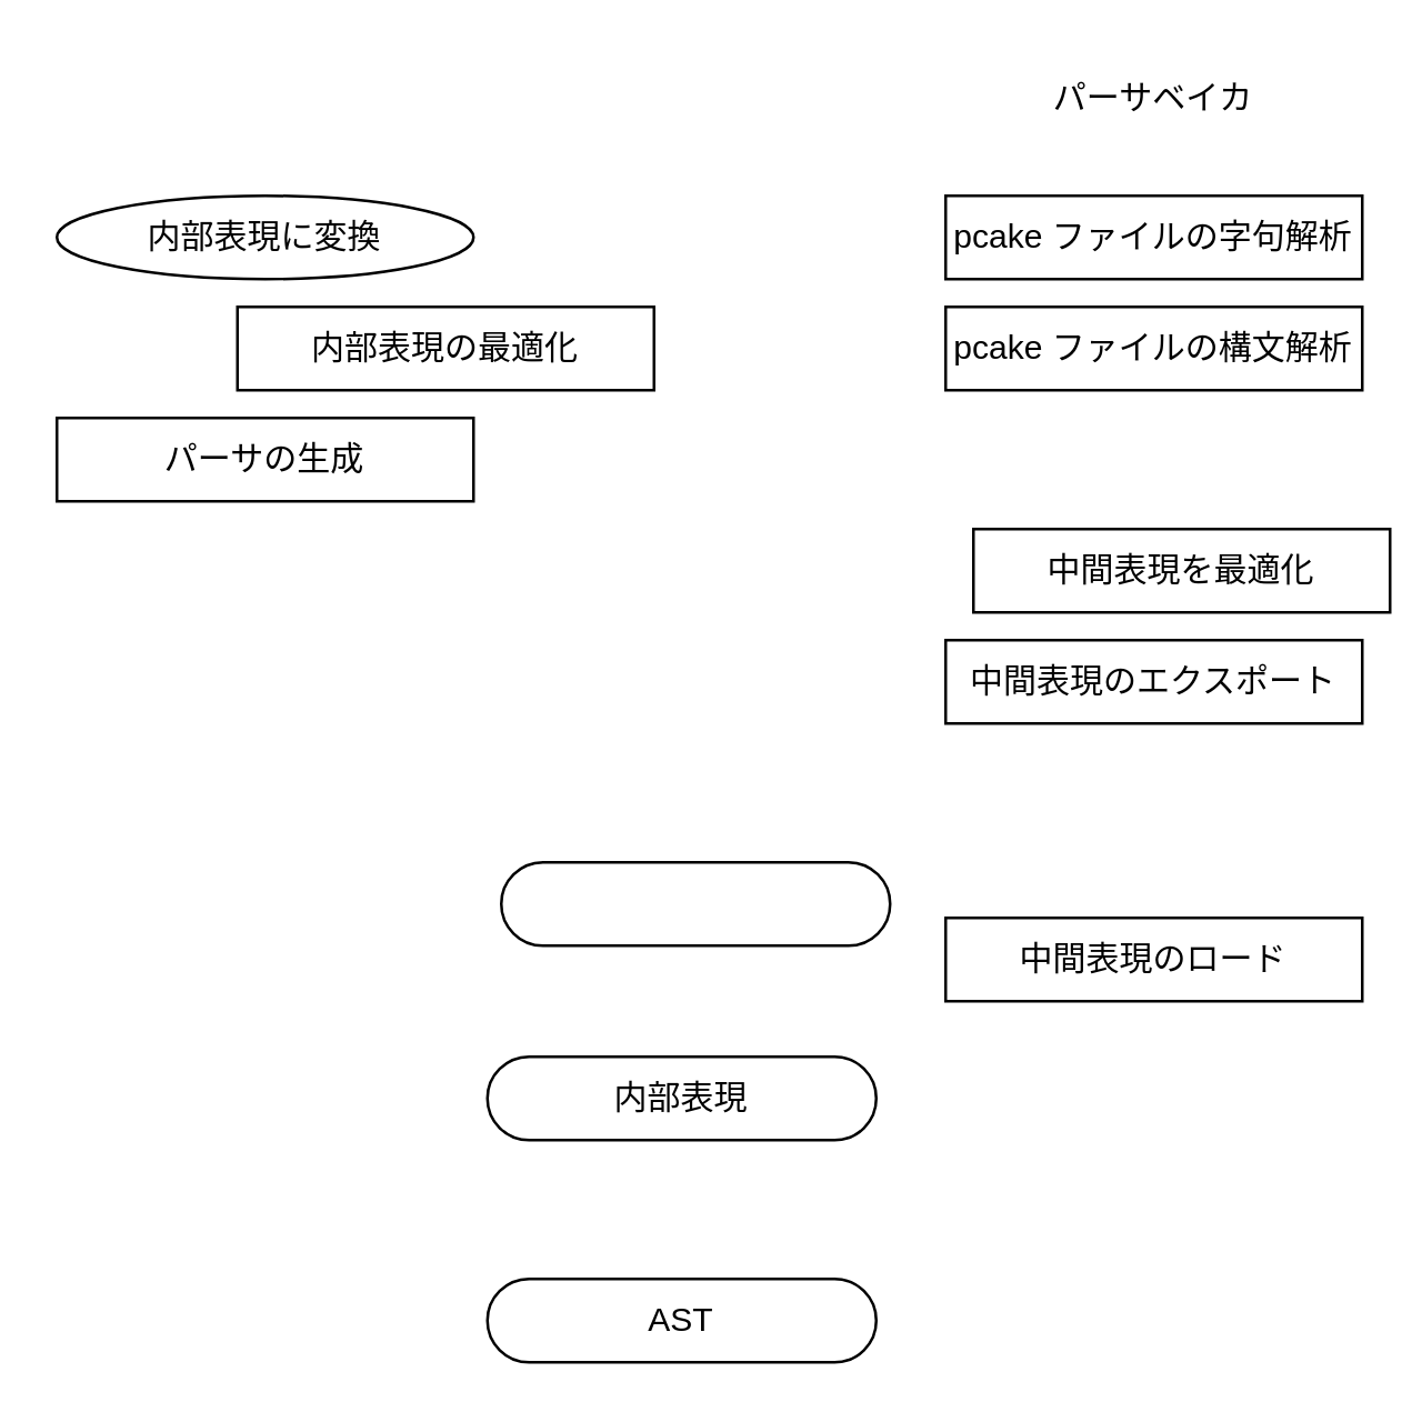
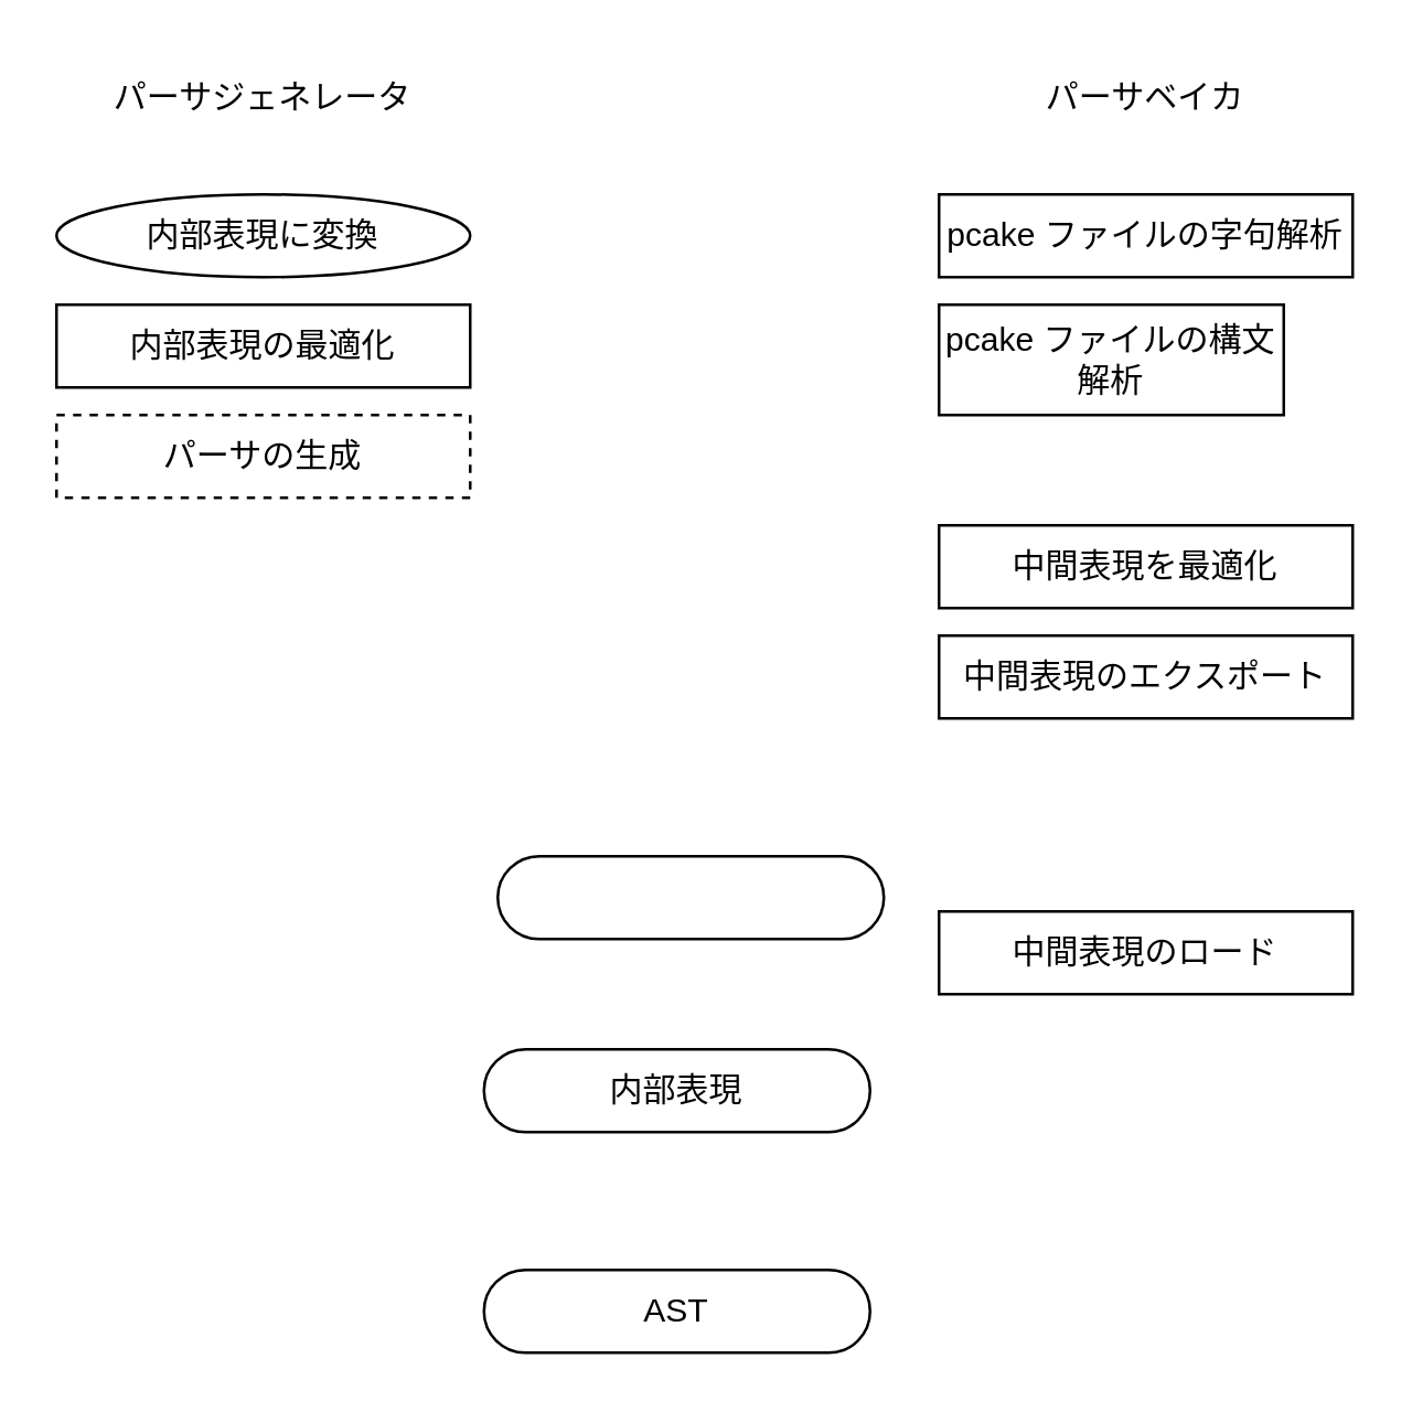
  <mxCell id="0" />
  <mxCell id="1" parent="0" />
  <mxCell id="2" value="内部表現に変換" style="ellipse;whiteSpace=wrap;html=1;" vertex="1" parent="1"><mxGeometry x="20" y="70" width="150" height="30" as="geometry" /></mxCell>
- <mxCell id="4" value="中間表現を最適化" style="rounded=0;whiteSpace=wrap;html=1;" vertex="1" parent="1"><mxGeometry x="350" y="190" width="150" height="30" as="geometry" /></mxCell>
+ <mxCell id="3" value="パーサジェネレータ" style="text;html=1;strokeColor=none;fillColor=none;align=center;verticalAlign=middle;whiteSpace=wrap;rounded=0;" vertex="1" parent="1"><mxGeometry x="35" y="20" width="120" height="30" as="geometry" /></mxCell>
+ <mxCell id="4" value="中間表現を最適化" style="rounded=0;whiteSpace=wrap;html=1;" vertex="1" parent="1"><mxGeometry x="340" y="190" width="150" height="30" as="geometry" /></mxCell>
  <mxCell id="5" value="パーサベイカ" style="text;html=1;strokeColor=none;fillColor=none;align=center;verticalAlign=middle;whiteSpace=wrap;rounded=0;" vertex="1" parent="1"><mxGeometry x="355" y="20" width="120" height="30" as="geometry" /></mxCell>
  <mxCell id="6" value="pcake ファイルの字句解析" style="rounded=0;whiteSpace=wrap;html=1;" vertex="1" parent="1"><mxGeometry x="340" y="70" width="150" height="30" as="geometry" /></mxCell>
  <mxCell id="7" value="中間表現のロード" style="rounded=0;whiteSpace=wrap;html=1;" vertex="1" parent="1"><mxGeometry x="340" y="330" width="150" height="30" as="geometry" /></mxCell>
- <mxCell id="8" value="pcake ファイルの構文解析" style="rounded=0;whiteSpace=wrap;html=1;" vertex="1" parent="1"><mxGeometry x="340" y="110" width="150" height="30" as="geometry" /></mxCell>
- <mxCell id="9" value="パーサの生成" style="rounded=0;whiteSpace=wrap;html=1;" vertex="1" parent="1"><mxGeometry x="20" y="150" width="150" height="30" as="geometry" /></mxCell>
+ <mxCell id="8" value="pcake ファイルの構文解析" style="rounded=0;whiteSpace=wrap;html=1;" vertex="1" parent="1"><mxGeometry x="340" y="110" width="125" height="40" as="geometry" /></mxCell>
+ <mxCell id="9" value="パーサの生成" style="rounded=0;whiteSpace=wrap;html=1;dashed=1;" vertex="1" parent="1"><mxGeometry x="20" y="150" width="150" height="30" as="geometry" /></mxCell>
  <mxCell id="10" value="中間表現のエクスポート" style="rounded=0;whiteSpace=wrap;html=1;" vertex="1" parent="1"><mxGeometry x="340" y="230" width="150" height="30" as="geometry" /></mxCell>
- <mxCell id="11" value="内部表現の最適化" style="rounded=0;whiteSpace=wrap;html=1;" vertex="1" parent="1"><mxGeometry x="85" y="110" width="150" height="30" as="geometry" /></mxCell>
+ <mxCell id="11" value="内部表現の最適化" style="rounded=0;whiteSpace=wrap;html=1;" vertex="1" parent="1"><mxGeometry x="20" y="110" width="150" height="30" as="geometry" /></mxCell>
  <mxCell id="12" value="内部表現" style="rounded=1;whiteSpace=wrap;html=1;arcSize=50;" vertex="1" parent="1"><mxGeometry x="175" y="380" width="140" height="30" as="geometry" /></mxCell>
  <mxCell id="13" value="AST" style="rounded=1;whiteSpace=wrap;html=1;arcSize=50;" vertex="1" parent="1"><mxGeometry x="175" y="460" width="140" height="30" as="geometry" /></mxCell>
  <mxCell id="14" value="" style="rounded=1;whiteSpace=wrap;html=1;arcSize=50;" vertex="1" parent="1"><mxGeometry x="180" y="310" width="140" height="30" as="geometry" /></mxCell>
